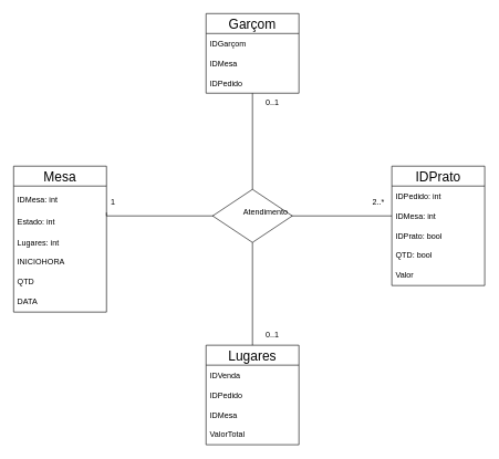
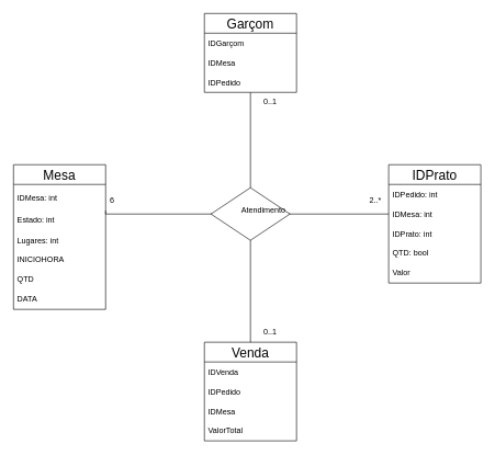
  <mxCell id="0" />
  <mxCell id="1" parent="0" />
  <mxCell id="2" value="Mesa" style="swimlane;fontStyle=0;childLayout=stackLayout;horizontal=1;startSize=30;horizontalStack=0;resizeParent=1;resizeParentMax=0;resizeLast=0;collapsible=1;marginBottom=0;fontSize=20;" vertex="1" parent="1"><mxGeometry x="20" y="250" width="140" height="220" as="geometry" /></mxCell>
  <mxCell id="3" value="IDMesa: int" style="text;strokeColor=none;fillColor=none;align=left;verticalAlign=middle;spacingLeft=4;spacingRight=4;overflow=hidden;points=[[0,0.5],[1,0.5]];portConstraint=eastwest;rotatable=0;" vertex="1" parent="2"><mxGeometry y="30" width="140" height="40" as="geometry" /></mxCell>
  <mxCell id="4" value="Estado: int" style="text;html=1;strokeColor=none;fillColor=none;align=left;verticalAlign=middle;whiteSpace=wrap;rounded=0;fontSize=12;spacingLeft=4;" vertex="1" parent="2"><mxGeometry y="70" width="140" height="30" as="geometry" /></mxCell>
  <mxCell id="5" value="Lugares: int" style="text;strokeColor=none;fillColor=none;align=left;verticalAlign=middle;spacingLeft=4;spacingRight=4;overflow=hidden;points=[[0,0.5],[1,0.5]];portConstraint=eastwest;rotatable=0;" vertex="1" parent="2"><mxGeometry y="100" width="140" height="30" as="geometry" /></mxCell>
  <mxCell id="6" value="INICIOHORA" style="text;html=1;strokeColor=none;fillColor=none;align=left;verticalAlign=middle;whiteSpace=wrap;rounded=0;fontSize=12;spacingLeft=4;" vertex="1" parent="2"><mxGeometry y="130" width="140" height="30" as="geometry" /></mxCell>
  <mxCell id="7" value="QTD" style="text;html=1;strokeColor=none;fillColor=none;align=left;verticalAlign=middle;whiteSpace=wrap;rounded=0;fontSize=12;spacingLeft=4;" vertex="1" parent="2"><mxGeometry y="160" width="140" height="30" as="geometry" /></mxCell>
  <mxCell id="8" value="DATA" style="text;html=1;strokeColor=none;fillColor=none;align=left;verticalAlign=middle;whiteSpace=wrap;rounded=0;fontSize=12;spacingLeft=4;" vertex="1" parent="2"><mxGeometry y="190" width="140" height="30" as="geometry" /></mxCell>
  <mxCell id="9" value="IDPrato" style="swimlane;fontStyle=0;childLayout=stackLayout;horizontal=1;startSize=30;horizontalStack=0;resizeParent=1;resizeParentMax=0;resizeLast=0;collapsible=1;marginBottom=0;fontSize=20;" vertex="1" parent="1"><mxGeometry x="590" y="250" width="140" height="180" as="geometry" /></mxCell>
  <mxCell id="10" value="IDPedido: int" style="text;strokeColor=none;fillColor=none;align=left;verticalAlign=middle;spacingLeft=4;spacingRight=4;overflow=hidden;points=[[0,0.5],[1,0.5]];portConstraint=eastwest;rotatable=0;" vertex="1" parent="9"><mxGeometry y="30" width="140" height="30" as="geometry" /></mxCell>
  <mxCell id="11" value="IDMesa: int" style="text;strokeColor=none;fillColor=none;align=left;verticalAlign=middle;spacingLeft=4;spacingRight=4;overflow=hidden;points=[[0,0.5],[1,0.5]];portConstraint=eastwest;rotatable=0;" vertex="1" parent="9"><mxGeometry y="60" width="140" height="30" as="geometry" /></mxCell>
- <mxCell id="12" value="IDPrato: bool" style="text;strokeColor=none;fillColor=none;align=left;verticalAlign=middle;spacingLeft=4;spacingRight=4;overflow=hidden;points=[[0,0.5],[1,0.5]];portConstraint=eastwest;rotatable=0;" vertex="1" parent="9"><mxGeometry y="90" width="140" height="30" as="geometry" /></mxCell>
+ <mxCell id="12" value="IDPrato: int" style="text;strokeColor=none;fillColor=none;align=left;verticalAlign=middle;spacingLeft=4;spacingRight=4;overflow=hidden;points=[[0,0.5],[1,0.5]];portConstraint=eastwest;rotatable=0;" vertex="1" parent="9"><mxGeometry y="90" width="140" height="30" as="geometry" /></mxCell>
  <mxCell id="13" value="QTD: bool" style="text;html=1;strokeColor=none;fillColor=none;align=left;verticalAlign=middle;rounded=0;fontSize=12;whiteSpace=wrap;spacingLeft=4;" vertex="1" parent="9"><mxGeometry y="120" width="140" height="30" as="geometry" /></mxCell>
  <mxCell id="14" value="Valor" style="text;html=1;strokeColor=none;fillColor=none;align=left;verticalAlign=middle;whiteSpace=wrap;rounded=0;fontSize=12;spacingLeft=4;" vertex="1" parent="9"><mxGeometry y="150" width="140" height="30" as="geometry" /></mxCell>
  <mxCell id="15" value="" style="endArrow=none;html=1;rounded=0;fontSize=12;edgeStyle=orthogonalEdgeStyle;exitX=1;exitY=0;exitDx=0;exitDy=0;entryX=0;entryY=0.5;entryDx=0;entryDy=0;" edge="1" parent="1" source="4" target="11"><mxGeometry width="50" height="50" relative="1" as="geometry"><mxPoint x="400" y="250" as="sourcePoint" /><mxPoint x="450" y="200" as="targetPoint" /><Array as="points"><mxPoint x="160" y="325" /></Array></mxGeometry></mxCell>
- <mxCell id="16" value="1" style="text;html=1;strokeColor=none;fillColor=none;align=center;verticalAlign=middle;whiteSpace=wrap;rounded=0;fontSize=12;" vertex="1" parent="1"><mxGeometry x="100" y="290" width="140" height="30" as="geometry" /></mxCell>
+ <mxCell id="16" value="6" style="text;html=1;strokeColor=none;fillColor=none;align=center;verticalAlign=middle;whiteSpace=wrap;rounded=0;fontSize=12;" vertex="1" parent="1"><mxGeometry x="100" y="290" width="140" height="30" as="geometry" /></mxCell>
  <mxCell id="17" value="2..*" style="text;html=1;strokeColor=none;fillColor=none;align=center;verticalAlign=middle;whiteSpace=wrap;rounded=0;fontSize=12;" vertex="1" parent="1"><mxGeometry x="540" y="290" width="60" height="30" as="geometry" /></mxCell>
  <mxCell id="18" value="" style="rhombus;whiteSpace=wrap;html=1;fontSize=12;align=left;" vertex="1" parent="1"><mxGeometry x="320" y="285" width="120" height="80" as="geometry" /></mxCell>
  <mxCell id="19" value="Atendimento" style="text;html=1;strokeColor=none;fillColor=none;align=center;verticalAlign=middle;whiteSpace=wrap;rounded=0;fontSize=12;" vertex="1" parent="1"><mxGeometry x="370" y="305" width="60" height="30" as="geometry" /></mxCell>
  <mxCell id="20" value="" style="endArrow=none;html=1;rounded=0;fontSize=12;edgeStyle=orthogonalEdgeStyle;exitX=0.5;exitY=0;exitDx=0;exitDy=0;" edge="1" parent="1" source="18" target="21"><mxGeometry width="50" height="50" relative="1" as="geometry"><mxPoint x="400" y="270" as="sourcePoint" /><mxPoint x="450" y="220" as="targetPoint" /></mxGeometry></mxCell>
  <mxCell id="21" value="Garçom" style="swimlane;fontStyle=0;childLayout=stackLayout;horizontal=1;startSize=30;horizontalStack=0;resizeParent=1;resizeParentMax=0;resizeLast=0;collapsible=1;marginBottom=0;fontSize=20;align=center;" vertex="1" parent="1"><mxGeometry x="310" y="20" width="140" height="120" as="geometry" /></mxCell>
  <mxCell id="22" value="IDGarçom" style="text;strokeColor=none;fillColor=none;align=left;verticalAlign=middle;spacingLeft=4;spacingRight=4;overflow=hidden;points=[[0,0.5],[1,0.5]];portConstraint=eastwest;rotatable=0;fontSize=12;" vertex="1" parent="21"><mxGeometry y="30" width="140" height="30" as="geometry" /></mxCell>
  <mxCell id="23" value="IDMesa" style="text;strokeColor=none;fillColor=none;align=left;verticalAlign=middle;spacingLeft=4;spacingRight=4;overflow=hidden;points=[[0,0.5],[1,0.5]];portConstraint=eastwest;rotatable=0;fontSize=12;" vertex="1" parent="21"><mxGeometry y="60" width="140" height="30" as="geometry" /></mxCell>
  <mxCell id="24" value="IDPedido" style="text;strokeColor=none;fillColor=none;align=left;verticalAlign=middle;spacingLeft=4;spacingRight=4;overflow=hidden;points=[[0,0.5],[1,0.5]];portConstraint=eastwest;rotatable=0;fontSize=12;" vertex="1" parent="21"><mxGeometry y="90" width="140" height="30" as="geometry" /></mxCell>
- <mxCell id="25" value="Lugares" style="swimlane;fontStyle=0;childLayout=stackLayout;horizontal=1;startSize=30;horizontalStack=0;resizeParent=1;resizeParentMax=0;resizeLast=0;collapsible=1;marginBottom=0;fontSize=20;align=center;" vertex="1" parent="1"><mxGeometry x="310" y="520" width="140" height="150" as="geometry" /></mxCell>
+ <mxCell id="25" value="Venda" style="swimlane;fontStyle=0;childLayout=stackLayout;horizontal=1;startSize=30;horizontalStack=0;resizeParent=1;resizeParentMax=0;resizeLast=0;collapsible=1;marginBottom=0;fontSize=20;align=center;" vertex="1" parent="1"><mxGeometry x="310" y="520" width="140" height="150" as="geometry" /></mxCell>
  <mxCell id="26" value="IDVenda" style="text;strokeColor=none;fillColor=none;align=left;verticalAlign=middle;spacingLeft=4;spacingRight=4;overflow=hidden;points=[[0,0.5],[1,0.5]];portConstraint=eastwest;rotatable=0;fontSize=12;" vertex="1" parent="25"><mxGeometry y="30" width="140" height="30" as="geometry" /></mxCell>
  <mxCell id="27" value="IDPedido" style="text;strokeColor=none;fillColor=none;align=left;verticalAlign=middle;spacingLeft=4;spacingRight=4;overflow=hidden;points=[[0,0.5],[1,0.5]];portConstraint=eastwest;rotatable=0;fontSize=12;" vertex="1" parent="25"><mxGeometry y="60" width="140" height="30" as="geometry" /></mxCell>
  <mxCell id="28" value="IDMesa" style="text;strokeColor=none;fillColor=none;align=left;verticalAlign=middle;spacingLeft=4;spacingRight=4;overflow=hidden;points=[[0,0.5],[1,0.5]];portConstraint=eastwest;rotatable=0;fontSize=12;" vertex="1" parent="25"><mxGeometry y="90" width="140" height="30" as="geometry" /></mxCell>
  <mxCell id="29" value="ValorTotal" style="text;html=1;strokeColor=none;fillColor=none;align=left;verticalAlign=middle;whiteSpace=wrap;rounded=0;fontSize=12;spacingLeft=4;" vertex="1" parent="25"><mxGeometry y="120" width="140" height="30" as="geometry" /></mxCell>
  <mxCell id="30" value="" style="endArrow=none;html=1;rounded=0;fontSize=12;edgeStyle=orthogonalEdgeStyle;exitX=0.5;exitY=0;exitDx=0;exitDy=0;entryX=0.5;entryY=1;entryDx=0;entryDy=0;" edge="1" parent="1" source="25" target="18"><mxGeometry width="50" height="50" relative="1" as="geometry"><mxPoint x="400" y="470" as="sourcePoint" /><mxPoint x="450" y="420" as="targetPoint" /></mxGeometry></mxCell>
  <mxCell id="31" value="0..1" style="text;html=1;strokeColor=none;fillColor=none;align=center;verticalAlign=middle;whiteSpace=wrap;rounded=0;fontSize=12;" vertex="1" parent="1"><mxGeometry x="380" y="140" width="60" height="30" as="geometry" /></mxCell>
  <mxCell id="32" value="0..1" style="text;html=1;strokeColor=none;fillColor=none;align=center;verticalAlign=middle;whiteSpace=wrap;rounded=0;fontSize=12;" vertex="1" parent="1"><mxGeometry x="380" y="490" width="60" height="30" as="geometry" /></mxCell>
